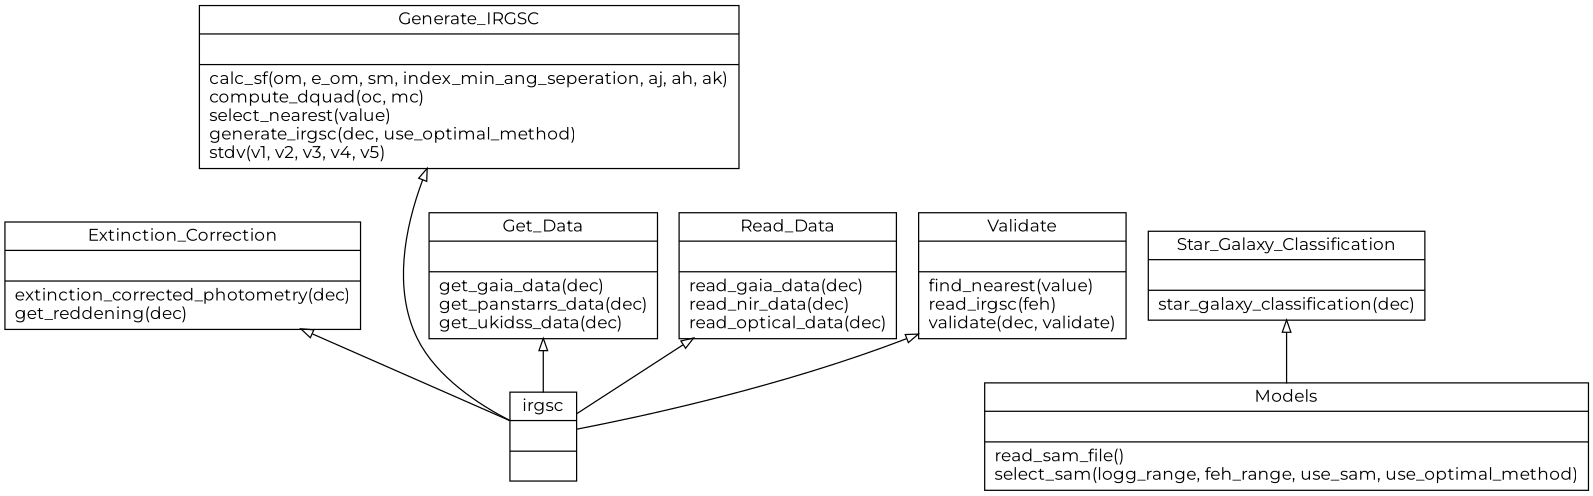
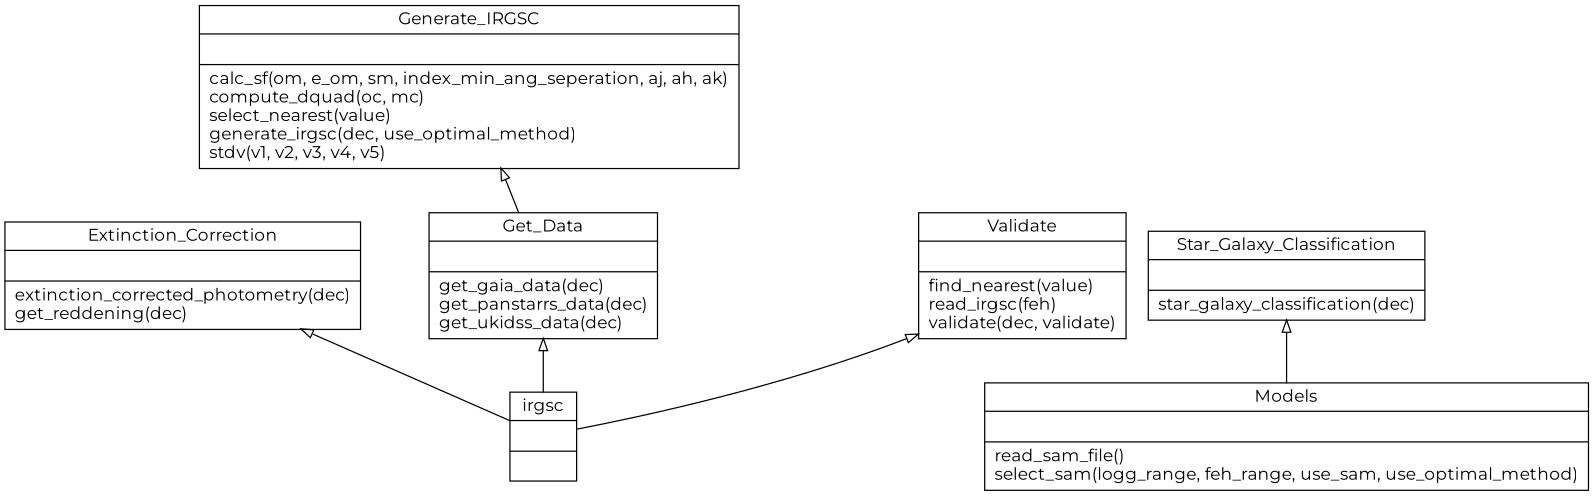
  digraph {
    fontname=Montserrat
    rankdir=BT
    node [color=black fontcolor=black fontname=Montserrat shape=record style=solid]
    edge [arrowhead=empty arrowtail=none fontname=Montserrat]
    n1 [label=<{Extinction_Correction|<br ALIGN="LEFT"/>|extinction_corrected_photometry(dec)<br ALIGN="LEFT"/>get_reddening(dec)<br ALIGN="LEFT"/>}>]
    n2 [label=<{Generate_IRGSC|<br ALIGN="LEFT"/>|calc_sf(om, e_om, sm, index_min_ang_seperation, aj, ah, ak)<br ALIGN="LEFT"/>compute_dquad(oc, mc)<br ALIGN="LEFT"/>select_nearest(value)<br ALIGN="LEFT"/>generate_irgsc(dec, use_optimal_method)<br ALIGN="LEFT"/>stdv(v1, v2, v3, v4, v5)<br ALIGN="LEFT"/>}>]
    n3 [label=<{Get_Data|<br ALIGN="LEFT"/>|get_gaia_data(dec)<br ALIGN="LEFT"/>get_panstarrs_data(dec)<br ALIGN="LEFT"/>get_ukidss_data(dec)<br ALIGN="LEFT"/>}>]
    n4 [label=<{Models|<br ALIGN="LEFT"/>|read_sam_file()<br ALIGN="LEFT"/>select_sam(logg_range, feh_range, use_sam, use_optimal_method)<br ALIGN="LEFT"/>}>]
    n5 [label=<{Star_Galaxy_Classification|<br ALIGN="LEFT"/>|star_galaxy_classification(dec)<br ALIGN="LEFT"/>}>]
-   n6 [label=<{Read_Data|<br ALIGN="LEFT"/>|read_gaia_data(dec)<br ALIGN="LEFT"/>read_nir_data(dec)<br ALIGN="LEFT"/>read_optical_data(dec)<br ALIGN="LEFT"/>}>]
    n7 [label=<{Validate|<br ALIGN="LEFT"/>|find_nearest(value)<br ALIGN="LEFT"/>read_irgsc(feh)<br ALIGN="LEFT"/>validate(dec, validate)<br ALIGN="LEFT"/>}>]
    n8 [label=<{irgsc|<br ALIGN="LEFT"/>|}>]
    n4 -> n5
    n8 -> n1
-   n8 -> n2
+   n3 -> n2
    n8 -> n3
-   n8 -> n6
    n8 -> n7
  }
